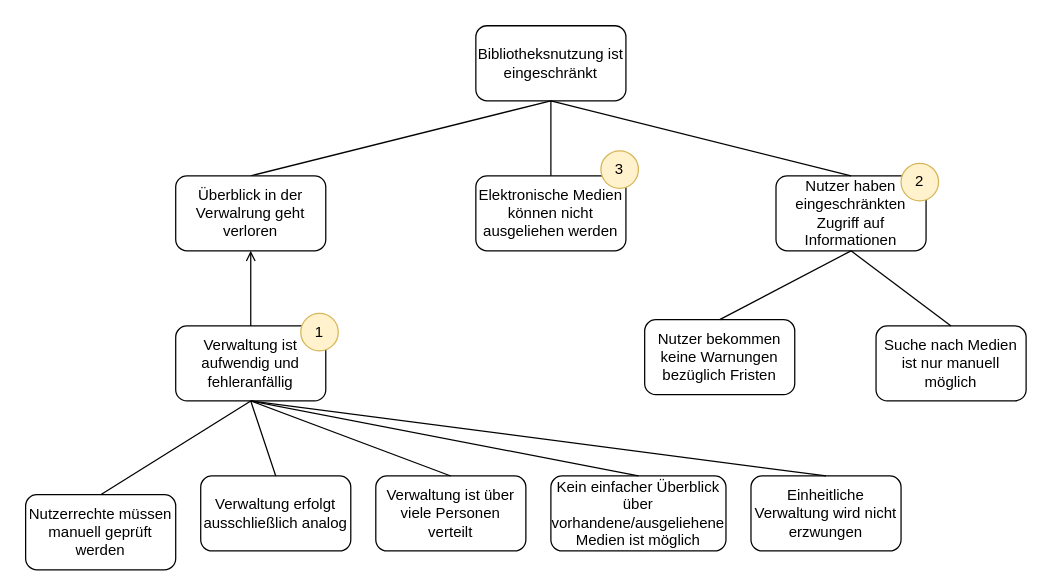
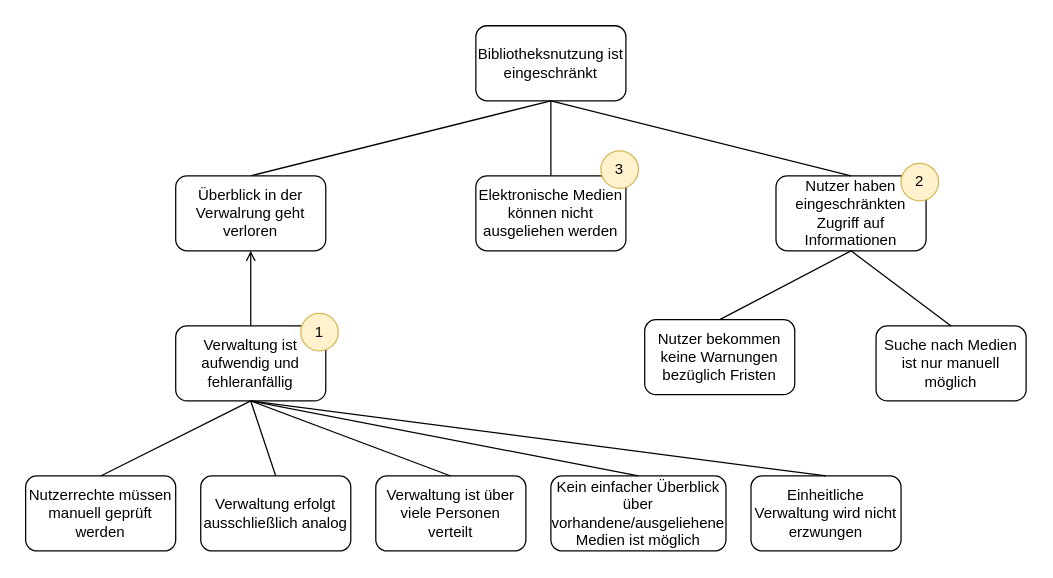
  <mxCell id="0" />
  <mxCell id="1" parent="0" />
  <mxCell id="2" value="Bibliotheksnutzung ist eingeschränkt" style="rounded=1;whiteSpace=wrap;html=1;" vertex="1" parent="1"><mxGeometry x="380" y="20" width="120" height="60" as="geometry" /></mxCell>
  <mxCell id="3" value="Nutzer bekommen keine Warnungen bezüglich Fristen" style="rounded=1;whiteSpace=wrap;html=1;" vertex="1" parent="1"><mxGeometry x="515" y="255" width="120" height="60" as="geometry" /></mxCell>
  <mxCell id="4" value="Suche nach Medien ist nur manuell möglich" style="rounded=1;whiteSpace=wrap;html=1;" vertex="1" parent="1"><mxGeometry x="700" y="260" width="120" height="60" as="geometry" /></mxCell>
  <mxCell id="5" value="Nutzer haben eingeschränkten Zugriff auf Informationen" style="rounded=1;whiteSpace=wrap;html=1;" vertex="1" parent="1"><mxGeometry x="620" y="140" width="120" height="60" as="geometry" /></mxCell>
  <mxCell id="6" value="Elektronische Medien können nicht ausgeliehen werden" style="rounded=1;whiteSpace=wrap;html=1;" vertex="1" parent="1"><mxGeometry x="380" y="140" width="120" height="60" as="geometry" /></mxCell>
  <mxCell id="7" value="Verwaltung ist aufwendig und fehleranfällig" style="rounded=1;whiteSpace=wrap;html=1;" vertex="1" parent="1"><mxGeometry x="140" y="260" width="120" height="60" as="geometry" /></mxCell>
- <mxCell id="8" value="Nutzerrechte müssen manuell geprüft werden" style="rounded=1;whiteSpace=wrap;html=1;" vertex="1" parent="1"><mxGeometry x="20" y="395" width="120" height="60" as="geometry" /></mxCell>
+ <mxCell id="8" value="Nutzerrechte müssen manuell geprüft werden" style="rounded=1;whiteSpace=wrap;html=1;" vertex="1" parent="1"><mxGeometry y="380" width="120" height="60" as="geometry" x="20" /></mxCell>
  <mxCell id="9" value="" style="endArrow=none;html=1;entryX=0.5;entryY=1;entryDx=0;entryDy=0;exitX=0.5;exitY=0;exitDx=0;exitDy=0;" edge="1" parent="1" source="5" target="2"><mxGeometry width="50" height="50" relative="1" as="geometry"><mxPoint x="50" y="340" as="sourcePoint" /><mxPoint x="100" y="290" as="targetPoint" /></mxGeometry></mxCell>
  <mxCell id="10" value="" style="endArrow=none;html=1;entryX=0.5;entryY=1;entryDx=0;entryDy=0;exitX=0.5;exitY=0;exitDx=0;exitDy=0;" edge="1" parent="1" source="6" target="2"><mxGeometry width="50" height="50" relative="1" as="geometry"><mxPoint x="310" y="280" as="sourcePoint" /><mxPoint x="360" y="230" as="targetPoint" /></mxGeometry></mxCell>
  <mxCell id="11" value="" style="endArrow=none;html=1;entryX=0.5;entryY=1;entryDx=0;entryDy=0;exitX=0.5;exitY=0;exitDx=0;exitDy=0;" edge="1" parent="1" source="3" target="5"><mxGeometry width="50" height="50" relative="1" as="geometry"><mxPoint x="490" y="270" as="sourcePoint" /><mxPoint x="540" y="220" as="targetPoint" /></mxGeometry></mxCell>
  <mxCell id="12" value="" style="endArrow=none;html=1;entryX=0.5;entryY=1;entryDx=0;entryDy=0;exitX=0.5;exitY=0;exitDx=0;exitDy=0;" edge="1" parent="1" source="4" target="5"><mxGeometry width="50" height="50" relative="1" as="geometry"><mxPoint x="660" y="400" as="sourcePoint" /><mxPoint x="710" y="350" as="targetPoint" /></mxGeometry></mxCell>
  <mxCell id="13" value="" style="endArrow=none;html=1;entryX=0.5;entryY=1;entryDx=0;entryDy=0;exitX=0.5;exitY=0;exitDx=0;exitDy=0;" edge="1" parent="1" source="17" target="2"><mxGeometry width="50" height="50" relative="1" as="geometry"><mxPoint x="200" y="110" as="sourcePoint" /><mxPoint x="350" y="250" as="targetPoint" /></mxGeometry></mxCell>
  <mxCell id="14" value="Verwaltung ist über viele Personen verteilt" style="rounded=1;whiteSpace=wrap;html=1;" vertex="1" parent="1"><mxGeometry x="300" y="380" width="120" height="60" as="geometry" /></mxCell>
  <mxCell id="15" value="Verwaltung erfolgt ausschließlich analog" style="rounded=1;whiteSpace=wrap;html=1;" vertex="1" parent="1"><mxGeometry x="160" y="380" width="120" height="60" as="geometry" /></mxCell>
  <mxCell id="16" value="Einheitliche Verwaltung wird nicht erzwungen" style="rounded=1;whiteSpace=wrap;html=1;" vertex="1" parent="1"><mxGeometry x="600" y="380" width="120" height="60" as="geometry" /></mxCell>
  <mxCell id="17" value="Überblick in der Verwalrung geht verloren" style="rounded=1;whiteSpace=wrap;html=1;" vertex="1" parent="1"><mxGeometry x="140" y="140" width="120" height="60" as="geometry" /></mxCell>
  <mxCell id="18" value="Kein einfacher Überblick über vorhandene/ausgeliehene Medien ist möglich " style="rounded=1;whiteSpace=wrap;html=1;" vertex="1" parent="1"><mxGeometry x="440" y="380" width="140" height="60" as="geometry" /></mxCell>
  <mxCell id="19" value="" style="endArrow=open;html=1;entryX=0.5;entryY=1;entryDx=0;entryDy=0;exitX=0.5;exitY=0;exitDx=0;exitDy=0;" edge="1" parent="1" source="7" target="17"><mxGeometry width="50" height="50" relative="1" as="geometry"><mxPoint x="160" y="260" as="sourcePoint" /><mxPoint x="210" y="210" as="targetPoint" /></mxGeometry></mxCell>
  <mxCell id="20" value="" style="endArrow=none;html=1;entryX=0.5;entryY=1;entryDx=0;entryDy=0;exitX=0.5;exitY=0;exitDx=0;exitDy=0;" edge="1" parent="1" source="8" target="7"><mxGeometry width="50" height="50" relative="1" as="geometry"><mxPoint x="40" y="370" as="sourcePoint" /><mxPoint x="90" y="320" as="targetPoint" /></mxGeometry></mxCell>
  <mxCell id="21" value="" style="endArrow=none;html=1;entryX=0.5;entryY=1;entryDx=0;entryDy=0;exitX=0.5;exitY=0;exitDx=0;exitDy=0;" edge="1" parent="1" source="15" target="7"><mxGeometry width="50" height="50" relative="1" as="geometry"><mxPoint x="180" y="390" as="sourcePoint" /><mxPoint x="230" y="340" as="targetPoint" /></mxGeometry></mxCell>
  <mxCell id="22" value="" style="endArrow=none;html=1;exitX=0.5;exitY=0;exitDx=0;exitDy=0;" edge="1" parent="1" source="14"><mxGeometry width="50" height="50" relative="1" as="geometry"><mxPoint x="220" y="390" as="sourcePoint" /><mxPoint x="200" y="320" as="targetPoint" /></mxGeometry></mxCell>
  <mxCell id="23" value="" style="endArrow=none;html=1;entryX=0.5;entryY=1;entryDx=0;entryDy=0;exitX=0.5;exitY=0;exitDx=0;exitDy=0;" edge="1" parent="1" source="18" target="7"><mxGeometry width="50" height="50" relative="1" as="geometry"><mxPoint x="280" y="530" as="sourcePoint" /><mxPoint x="330" y="480" as="targetPoint" /></mxGeometry></mxCell>
  <mxCell id="24" value="" style="endArrow=none;html=1;entryX=0.5;entryY=1;entryDx=0;entryDy=0;exitX=0.5;exitY=0;exitDx=0;exitDy=0;" edge="1" parent="1" source="16" target="7"><mxGeometry width="50" height="50" relative="1" as="geometry"><mxPoint x="360" y="380" as="sourcePoint" /><mxPoint x="410" y="330" as="targetPoint" /></mxGeometry></mxCell>
  <mxCell id="25" value="1" style="ellipse;whiteSpace=wrap;html=1;aspect=fixed;fillColor=#fff2cc;strokeColor=#d6b656;" vertex="1" parent="1"><mxGeometry x="240" y="250" width="30" height="30" as="geometry" /></mxCell>
  <mxCell id="26" value="2" style="ellipse;whiteSpace=wrap;html=1;aspect=fixed;fillColor=#fff2cc;strokeColor=#d6b656;" vertex="1" parent="1"><mxGeometry x="720" y="130" width="30" height="30" as="geometry" /></mxCell>
  <mxCell id="27" value="3" style="ellipse;whiteSpace=wrap;html=1;aspect=fixed;fillColor=#fff2cc;strokeColor=#d6b656;" vertex="1" parent="1"><mxGeometry x="480" y="120" width="30" height="30" as="geometry" /></mxCell>
